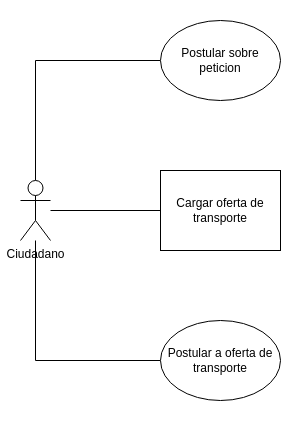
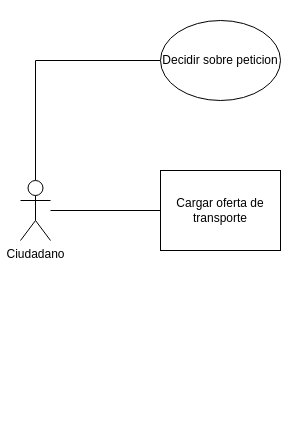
  <mxCell id="0" />
  <mxCell id="1" parent="0" />
- <mxCell id="2" style="edgeStyle=orthogonalEdgeStyle;rounded=0;orthogonalLoop=1;jettySize=auto;html=1;entryX=0;entryY=0.5;entryDx=0;entryDy=0;endArrow=none;endFill=0;" parent="1" source="5" target="6" edge="1"><mxGeometry relative="1" as="geometry"><Array as="points"><mxPoint x="35" y="360" /></Array></mxGeometry></mxCell>
  <mxCell id="3" style="edgeStyle=orthogonalEdgeStyle;rounded=0;orthogonalLoop=1;jettySize=auto;html=1;entryX=0;entryY=0.5;entryDx=0;entryDy=0;endArrow=none;endFill=0;" parent="1" source="5" target="8" edge="1"><mxGeometry relative="1" as="geometry"><Array as="points"><mxPoint x="35" y="60" /></Array></mxGeometry></mxCell>
  <mxCell id="4" style="edgeStyle=orthogonalEdgeStyle;rounded=0;orthogonalLoop=1;jettySize=auto;html=1;entryX=0;entryY=0.5;entryDx=0;entryDy=0;endArrow=none;endFill=0;" parent="1" source="5" target="7" edge="1"><mxGeometry relative="1" as="geometry" /></mxCell>
  <mxCell id="5" value="Ciudadano" style="shape=umlActor;verticalLabelPosition=bottom;verticalAlign=top;html=1;outlineConnect=0;" parent="1" vertex="1"><mxGeometry x="20" y="180" width="30" height="60" as="geometry" /></mxCell>
- <mxCell id="6" value="Postular a oferta de transporte" style="ellipse;whiteSpace=wrap;html=1;" parent="1" vertex="1"><mxGeometry x="160" y="320" width="120" height="80" as="geometry" /></mxCell>
  <mxCell id="7" value="Cargar oferta de transporte" style="whiteSpace=wrap;html=1;rounded=0;" parent="1" vertex="1"><mxGeometry x="160" y="170" width="120" height="80" as="geometry" /></mxCell>
- <mxCell id="8" value="Postular sobre peticion" style="ellipse;whiteSpace=wrap;html=1;" parent="1" vertex="1"><mxGeometry x="160" y="20" width="120" height="80" as="geometry" /></mxCell>
+ <mxCell id="8" value="Decidir sobre peticion" style="ellipse;whiteSpace=wrap;html=1;" parent="1" vertex="1"><mxGeometry x="160" y="20" width="120" height="80" as="geometry" /></mxCell>
